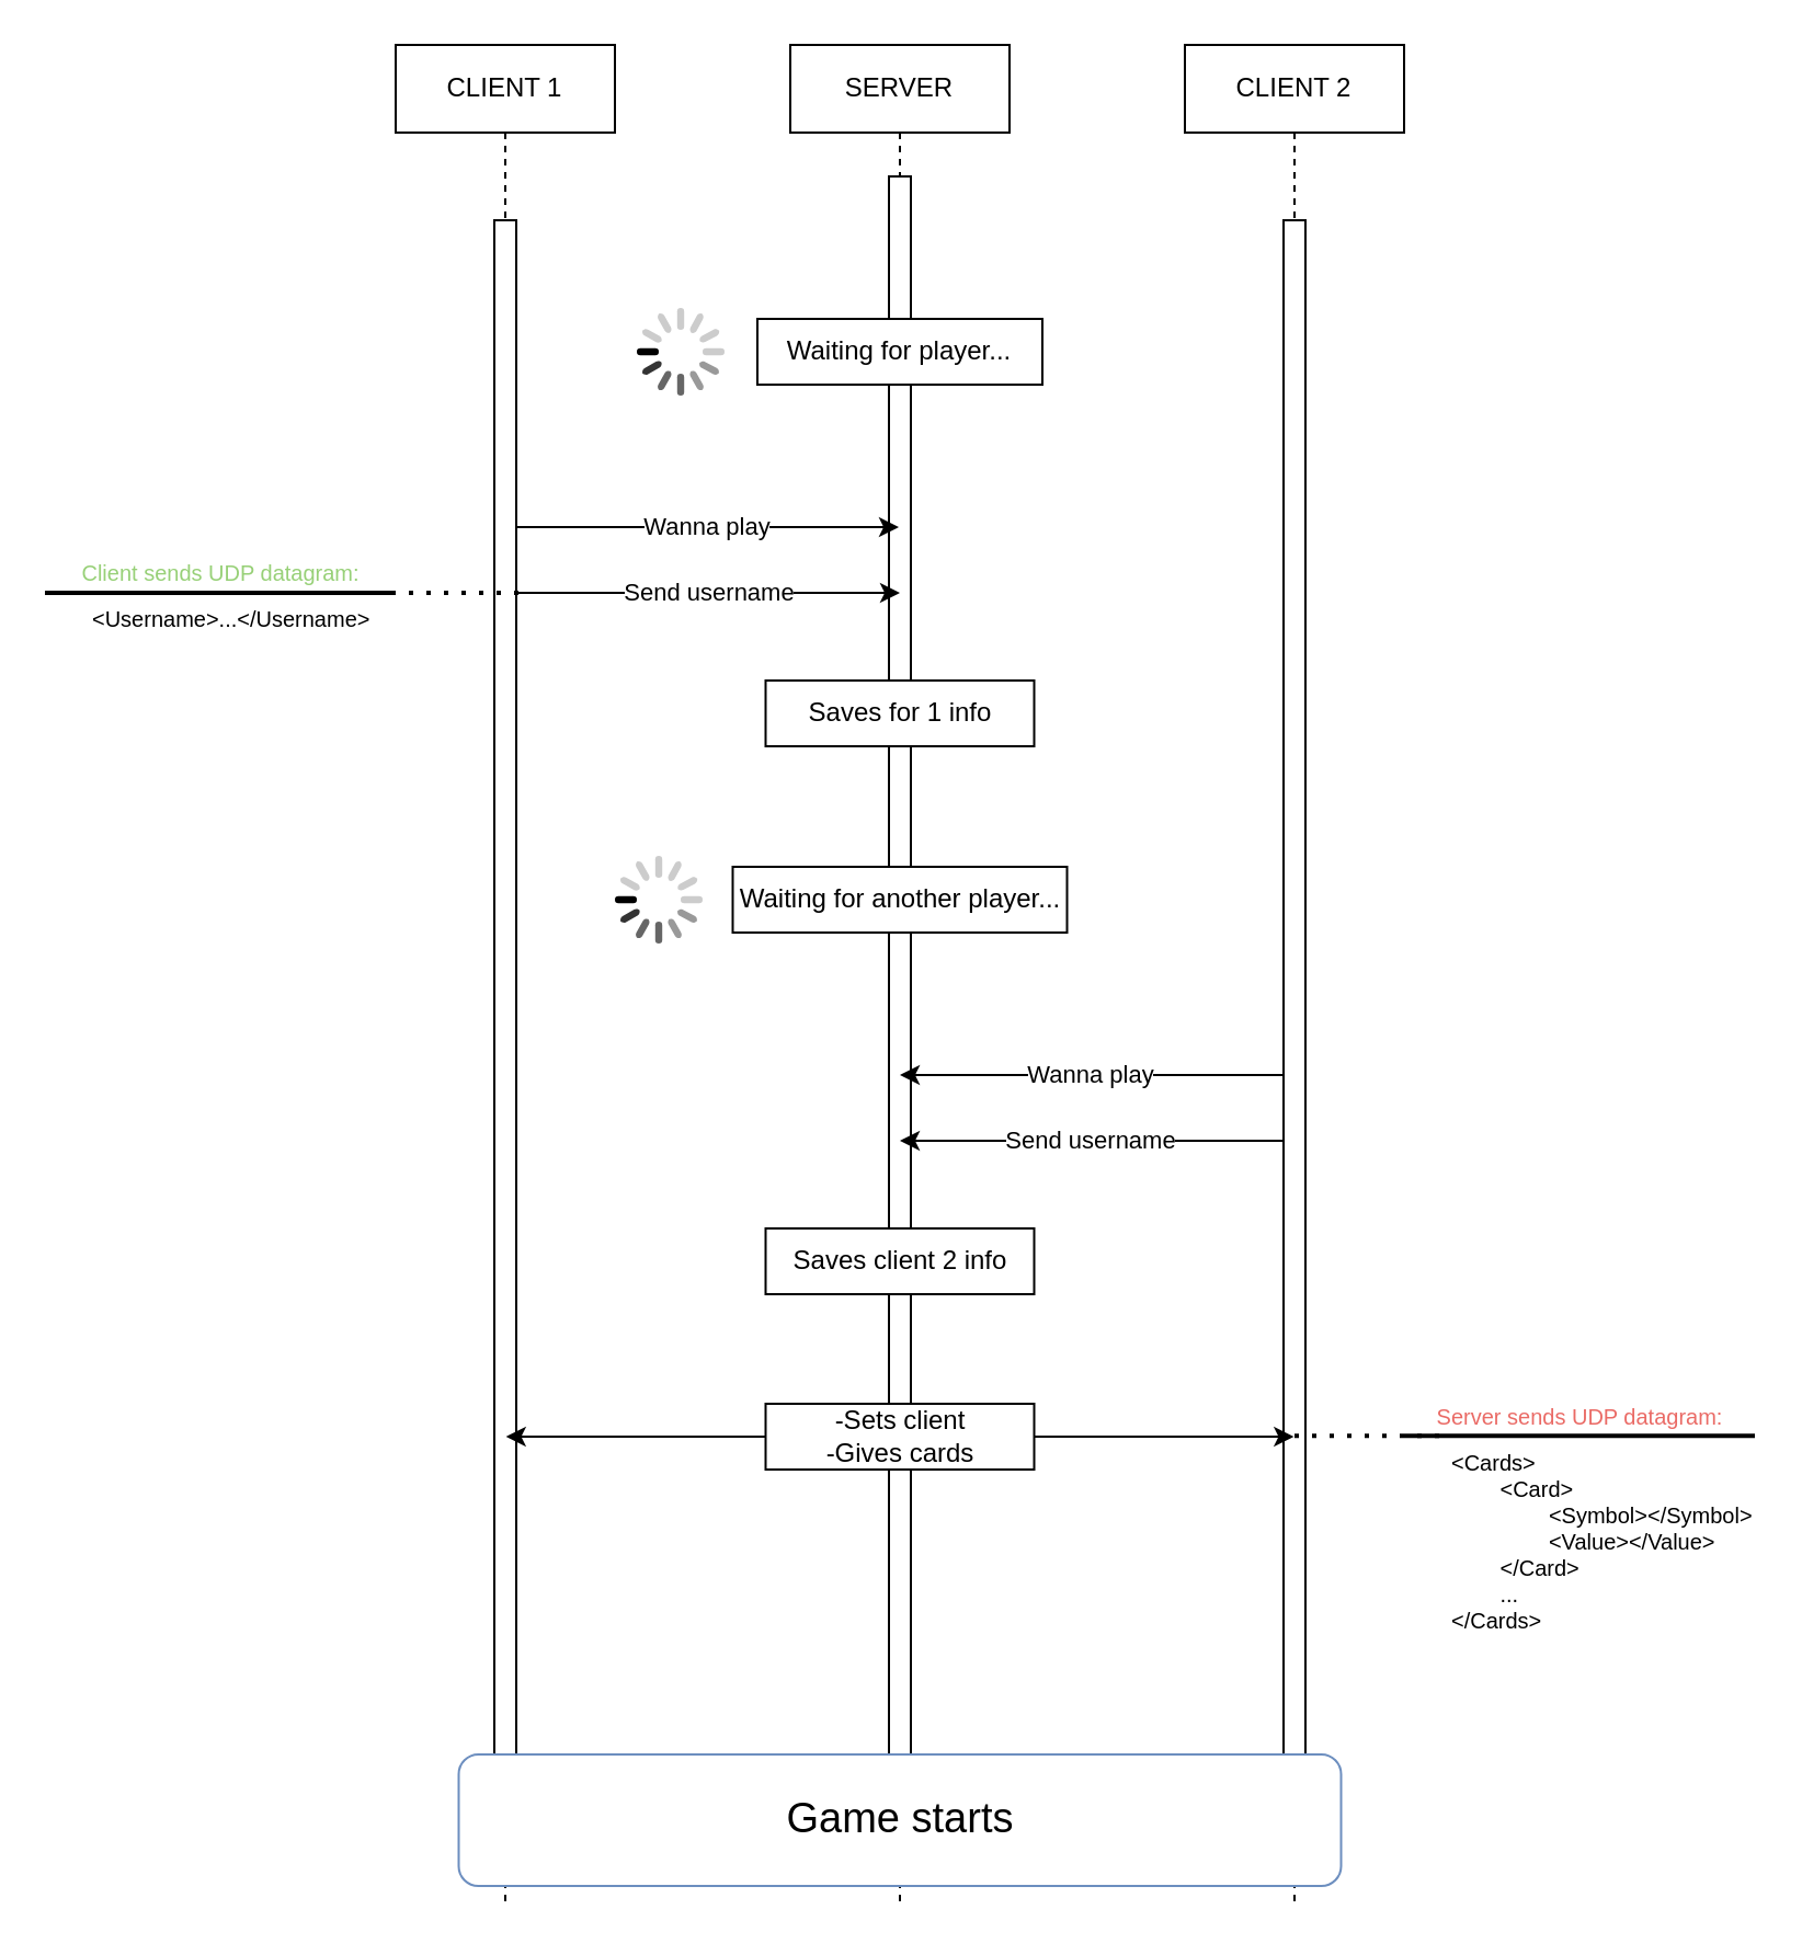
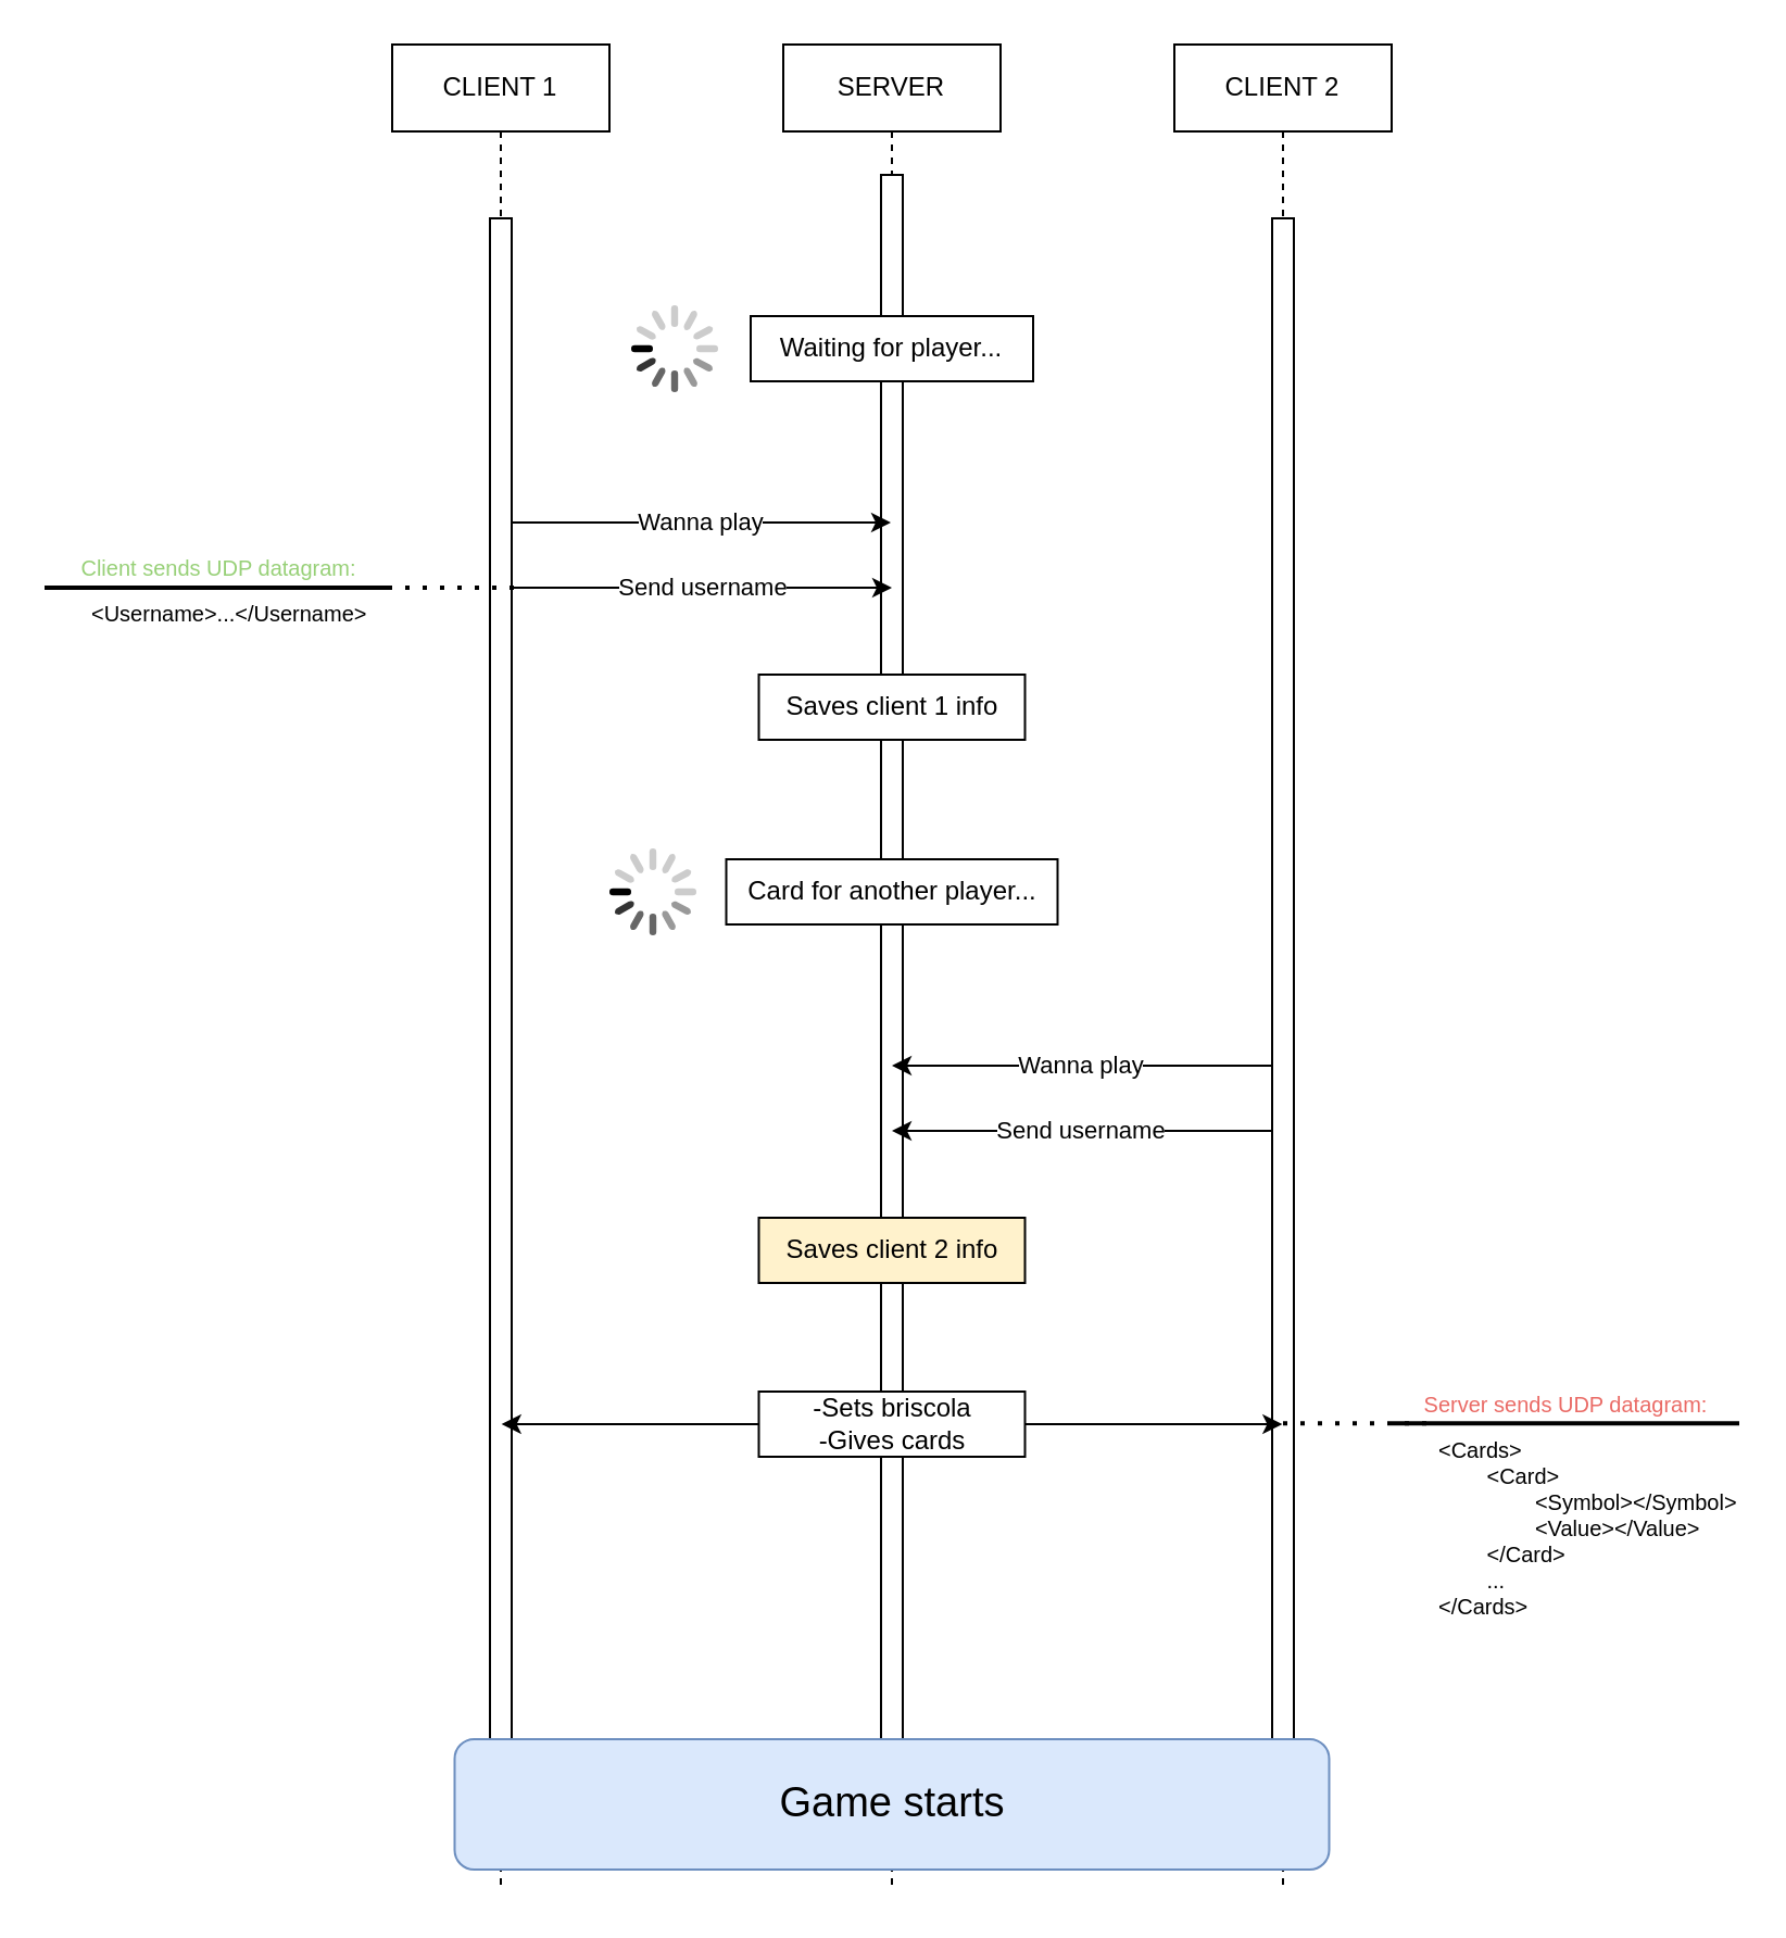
  <mxCell id="0" />
  <mxCell id="1" parent="0" />
  <mxCell id="2" value="CLIENT 1" style="shape=umlLifeline;perimeter=lifelinePerimeter;whiteSpace=wrap;html=1;container=0;dropTarget=0;collapsible=0;recursiveResize=0;outlineConnect=0;portConstraint=eastwest;newEdgeStyle={&quot;edgeStyle&quot;:&quot;elbowEdgeStyle&quot;,&quot;elbow&quot;:&quot;vertical&quot;,&quot;curved&quot;:0,&quot;rounded&quot;:0};" parent="1" vertex="1"><mxGeometry x="180" y="20" width="100" height="850" as="geometry" /></mxCell>
  <mxCell id="3" value="" style="html=1;points=[];perimeter=orthogonalPerimeter;outlineConnect=0;targetShapes=umlLifeline;portConstraint=eastwest;newEdgeStyle={&quot;edgeStyle&quot;:&quot;elbowEdgeStyle&quot;,&quot;elbow&quot;:&quot;vertical&quot;,&quot;curved&quot;:0,&quot;rounded&quot;:0};" parent="2" vertex="1"><mxGeometry x="45" y="80" width="10" height="750" as="geometry" /></mxCell>
  <mxCell id="4" value="SERVER" style="shape=umlLifeline;perimeter=lifelinePerimeter;whiteSpace=wrap;html=1;container=0;dropTarget=0;collapsible=0;recursiveResize=0;outlineConnect=0;portConstraint=eastwest;newEdgeStyle={&quot;edgeStyle&quot;:&quot;elbowEdgeStyle&quot;,&quot;elbow&quot;:&quot;vertical&quot;,&quot;curved&quot;:0,&quot;rounded&quot;:0};" parent="1" vertex="1"><mxGeometry x="360" y="20" width="100" height="850" as="geometry" /></mxCell>
  <mxCell id="5" value="" style="html=1;points=[];perimeter=orthogonalPerimeter;outlineConnect=0;targetShapes=umlLifeline;portConstraint=eastwest;newEdgeStyle={&quot;edgeStyle&quot;:&quot;elbowEdgeStyle&quot;,&quot;elbow&quot;:&quot;vertical&quot;,&quot;curved&quot;:0,&quot;rounded&quot;:0};" parent="4" vertex="1"><mxGeometry x="45" y="60" width="10" height="770" as="geometry" /></mxCell>
  <mxCell id="6" value="Waiting for player..." style="html=1;dropTarget=0;whiteSpace=wrap;" vertex="1" parent="1"><mxGeometry x="345" y="145" width="130" height="30" as="geometry" /></mxCell>
  <mxCell id="7" value="Wanna play" style="endArrow=classic;html=1;rounded=0;" edge="1" parent="1"><mxGeometry width="50" height="50" relative="1" as="geometry"><mxPoint x="235" y="240" as="sourcePoint" /><mxPoint x="409.5" y="240" as="targetPoint" /><Array as="points"><mxPoint x="290" y="240" /></Array></mxGeometry></mxCell>
  <mxCell id="8" value="Send username" style="endArrow=classic;html=1;rounded=0;" edge="1" parent="1"><mxGeometry x="0.001" width="50" height="50" relative="1" as="geometry"><mxPoint x="235" y="270" as="sourcePoint" /><mxPoint x="410" y="270" as="targetPoint" /><Array as="points"><mxPoint x="295" y="270" /></Array><mxPoint as="offset" /></mxGeometry></mxCell>
- <mxCell id="9" value="Saves for 1 info" style="html=1;dropTarget=0;whiteSpace=wrap;" vertex="1" parent="1"><mxGeometry x="348.75" y="310" width="122.5" height="30" as="geometry" /></mxCell>
- <mxCell id="10" value="Waiting for another player..." style="html=1;dropTarget=0;whiteSpace=wrap;" vertex="1" parent="1"><mxGeometry x="333.75" y="395" width="152.5" height="30" as="geometry" /></mxCell>
+ <mxCell id="9" value="Saves client 1 info" style="html=1;dropTarget=0;whiteSpace=wrap;" vertex="1" parent="1"><mxGeometry x="348.75" y="310" width="122.5" height="30" as="geometry" /></mxCell>
+ <mxCell id="10" value="Card for another player..." style="html=1;dropTarget=0;whiteSpace=wrap;" vertex="1" parent="1"><mxGeometry x="333.75" y="395" width="152.5" height="30" as="geometry" /></mxCell>
  <mxCell id="11" value="CLIENT 2" style="shape=umlLifeline;perimeter=lifelinePerimeter;whiteSpace=wrap;html=1;container=0;dropTarget=0;collapsible=0;recursiveResize=0;outlineConnect=0;portConstraint=eastwest;newEdgeStyle={&quot;edgeStyle&quot;:&quot;elbowEdgeStyle&quot;,&quot;elbow&quot;:&quot;vertical&quot;,&quot;curved&quot;:0,&quot;rounded&quot;:0};" vertex="1" parent="1"><mxGeometry x="540" y="20" width="100" height="850" as="geometry" /></mxCell>
  <mxCell id="12" value="" style="html=1;points=[];perimeter=orthogonalPerimeter;outlineConnect=0;targetShapes=umlLifeline;portConstraint=eastwest;newEdgeStyle={&quot;edgeStyle&quot;:&quot;elbowEdgeStyle&quot;,&quot;elbow&quot;:&quot;vertical&quot;,&quot;curved&quot;:0,&quot;rounded&quot;:0};" vertex="1" parent="11"><mxGeometry x="45" y="80" width="10" height="750" as="geometry" /></mxCell>
  <mxCell id="13" value="Wanna play" style="endArrow=classic;html=1;rounded=0;" edge="1" parent="1"><mxGeometry width="50" height="50" relative="1" as="geometry"><mxPoint x="585" y="490" as="sourcePoint" /><mxPoint x="410" y="490" as="targetPoint" /><Array as="points"><mxPoint x="465" y="490" /></Array></mxGeometry></mxCell>
  <mxCell id="14" value="Send username" style="endArrow=classic;html=1;rounded=0;" edge="1" parent="1"><mxGeometry x="0.001" width="50" height="50" relative="1" as="geometry"><mxPoint x="585" y="520" as="sourcePoint" /><mxPoint x="410" y="520" as="targetPoint" /><Array as="points"><mxPoint x="470" y="520" /></Array><mxPoint as="offset" /></mxGeometry></mxCell>
- <mxCell id="15" value="Saves client 2 info" style="html=1;dropTarget=0;whiteSpace=wrap;" vertex="1" parent="1"><mxGeometry x="348.75" y="560" width="122.5" height="30" as="geometry" /></mxCell>
+ <mxCell id="15" value="Saves client 2 info" style="html=1;dropTarget=0;whiteSpace=wrap;fillColor=#fff2cc;" vertex="1" parent="1"><mxGeometry x="348.75" y="560" width="122.5" height="30" as="geometry" /></mxCell>
  <mxCell id="16" value="" style="endArrow=classic;html=1;rounded=0;" edge="1" parent="1"><mxGeometry width="50" height="50" relative="1" as="geometry"><mxPoint x="405.17" y="655" as="sourcePoint" /><mxPoint x="230.337" y="655" as="targetPoint" /></mxGeometry></mxCell>
  <mxCell id="17" value="" style="endArrow=classic;html=1;rounded=0;" edge="1" parent="1"><mxGeometry width="50" height="50" relative="1" as="geometry"><mxPoint x="415.17" y="655" as="sourcePoint" /><mxPoint x="589.67" y="655" as="targetPoint" /></mxGeometry></mxCell>
- <mxCell id="18" value="-Sets client&lt;br&gt;-Gives cards" style="html=1;dropTarget=0;whiteSpace=wrap;" vertex="1" parent="1"><mxGeometry x="348.75" y="640" width="122.5" height="30" as="geometry" /></mxCell>
+ <mxCell id="18" value="-Sets briscola&lt;br&gt;-Gives cards" style="html=1;dropTarget=0;whiteSpace=wrap;" vertex="1" parent="1"><mxGeometry x="348.75" y="640" width="122.5" height="30" as="geometry" /></mxCell>
  <mxCell id="19" value="" style="html=1;verticalLabelPosition=bottom;labelBackgroundColor=#ffffff;verticalAlign=top;shadow=0;dashed=0;strokeWidth=2;shape=mxgraph.ios7.misc.loading_circle;" vertex="1" parent="1"><mxGeometry x="290" y="140" width="40" height="40" as="geometry" /></mxCell>
  <mxCell id="20" value="" style="html=1;verticalLabelPosition=bottom;labelBackgroundColor=#ffffff;verticalAlign=top;shadow=0;dashed=0;strokeWidth=2;shape=mxgraph.ios7.misc.loading_circle;" vertex="1" parent="1"><mxGeometry x="280" y="390" width="40" height="40" as="geometry" /></mxCell>
- <mxCell id="21" value="&lt;font style=&quot;font-size: 19px;&quot;&gt;Game starts&lt;/font&gt;" style="rounded=1;whiteSpace=wrap;html=1;fillColor=#ffffff;strokeColor=#6c8ebf;" vertex="1" parent="1"><mxGeometry x="208.75" y="800" width="402.5" height="60" as="geometry" /></mxCell>
+ <mxCell id="21" value="&lt;font style=&quot;font-size: 19px;&quot;&gt;Game starts&lt;/font&gt;" style="rounded=1;whiteSpace=wrap;html=1;fillColor=#dae8fc;strokeColor=#6c8ebf;" vertex="1" parent="1"><mxGeometry x="208.75" y="800" width="402.5" height="60" as="geometry" /></mxCell>
  <mxCell id="22" value="&lt;font color=&quot;#97d077&quot;&gt;Client sends UDP datagram:&lt;/font&gt;" style="verticalAlign=bottom;html=1;endArrow=none;edgeStyle=none;labelBackgroundColor=none;fontSize=10;strokeWidth=2;rounded=0;" edge="1" parent="1"><mxGeometry relative="1" as="geometry"><mxPoint x="20" y="270" as="sourcePoint" /><mxPoint x="180" y="270" as="targetPoint" /></mxGeometry></mxCell>
  <mxCell id="23" value="&amp;lt;Username&amp;gt;...&amp;lt;/Username&amp;gt;" style="resizable=0;html=1;align=left;verticalAlign=top;labelBackgroundColor=none;fontSize=10;" connectable="0" vertex="1" parent="22"><mxGeometry x="-1" relative="1" as="geometry"><mxPoint x="20" as="offset" /></mxGeometry></mxCell>
  <mxCell id="24" value="" style="endArrow=none;dashed=1;html=1;dashPattern=1 3;strokeWidth=2;rounded=0;" edge="1" parent="1"><mxGeometry width="50" height="50" relative="1" as="geometry"><mxPoint x="170" y="270" as="sourcePoint" /><mxPoint x="240" y="270" as="targetPoint" /></mxGeometry></mxCell>
  <mxCell id="25" value="&lt;font color=&quot;#ea6b66&quot;&gt;Server sends UDP datagram:&lt;/font&gt;" style="verticalAlign=bottom;html=1;endArrow=none;edgeStyle=none;labelBackgroundColor=none;fontSize=10;strokeWidth=2;rounded=0;" edge="1" parent="1"><mxGeometry relative="1" as="geometry"><mxPoint x="640" y="654.66" as="sourcePoint" /><mxPoint x="800" y="654.66" as="targetPoint" /></mxGeometry></mxCell>
  <mxCell id="26" value="&amp;lt;Cards&amp;gt;&lt;br&gt;&lt;span style=&quot;white-space: pre;&quot;&gt;&#09;&lt;/span&gt;&amp;lt;Card&amp;gt;&lt;br&gt;&lt;span style=&quot;white-space: pre;&quot;&gt;&#09;&lt;span style=&quot;white-space: pre;&quot;&gt;&#09;&lt;/span&gt;&amp;lt;&lt;/span&gt;Symbol&amp;gt;&amp;lt;/Symbol&amp;gt;&lt;br&gt;&lt;span style=&quot;white-space: pre;&quot;&gt;&#09;&lt;/span&gt;&lt;span style=&quot;white-space: pre;&quot;&gt;&#09;&lt;/span&gt;&amp;lt;Value&amp;gt;&amp;lt;/Value&amp;gt;&lt;br&gt;&lt;span style=&quot;white-space: pre;&quot;&gt;&#09;&lt;/span&gt;&amp;lt;/Card&amp;gt;&lt;br&gt;&lt;span style=&quot;white-space: pre;&quot;&gt;&#09;&lt;/span&gt;...&lt;br&gt;&amp;lt;/Cards&amp;gt;" style="resizable=0;html=1;align=left;verticalAlign=top;labelBackgroundColor=none;fontSize=10;" connectable="0" vertex="1" parent="25"><mxGeometry x="-1" relative="1" as="geometry"><mxPoint x="20" as="offset" /></mxGeometry></mxCell>
  <mxCell id="27" value="" style="endArrow=none;dashed=1;html=1;dashPattern=1 3;strokeWidth=2;rounded=0;" edge="1" parent="1"><mxGeometry width="50" height="50" relative="1" as="geometry"><mxPoint x="590" y="654.66" as="sourcePoint" /><mxPoint x="660" y="654.66" as="targetPoint" /></mxGeometry></mxCell>
